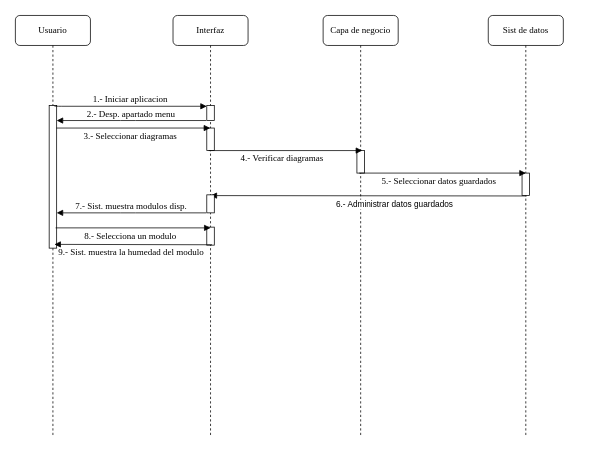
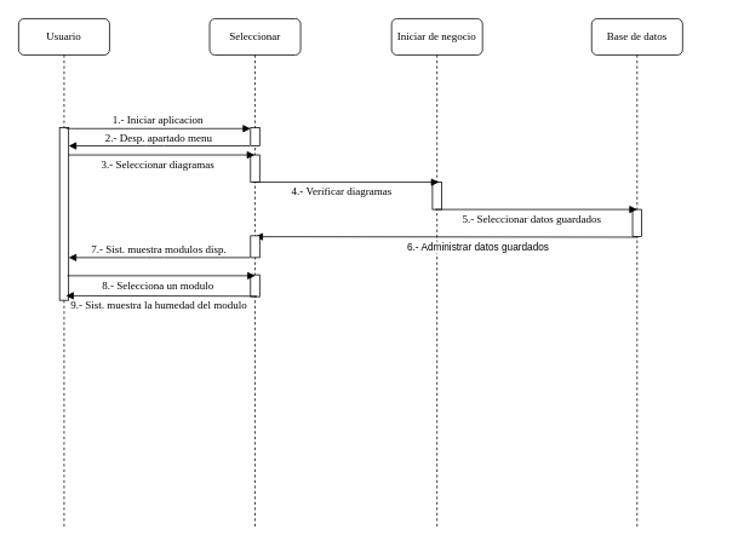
  <mxCell id="0" />
  <mxCell id="1" parent="0" />
- <mxCell id="2" value="Interfaz" style="shape=umlLifeline;perimeter=lifelinePerimeter;whiteSpace=wrap;html=1;container=1;collapsible=0;recursiveResize=0;outlineConnect=0;rounded=1;shadow=0;comic=0;labelBackgroundColor=none;strokeWidth=1;fontFamily=Verdana;fontSize=12;align=center;" vertex="1" parent="1"><mxGeometry x="230" y="20" width="100" height="560" as="geometry" /></mxCell>
- <mxCell id="3" value="Capa de negocio" style="shape=umlLifeline;perimeter=lifelinePerimeter;whiteSpace=wrap;html=1;container=1;collapsible=0;recursiveResize=0;outlineConnect=0;rounded=1;shadow=0;comic=0;labelBackgroundColor=none;strokeWidth=1;fontFamily=Verdana;fontSize=12;align=center;" vertex="1" parent="1"><mxGeometry x="430" y="20" width="100" height="560" as="geometry" /></mxCell>
- <mxCell id="4" value="Sist de datos" style="shape=umlLifeline;perimeter=lifelinePerimeter;whiteSpace=wrap;html=1;container=1;collapsible=0;recursiveResize=0;outlineConnect=0;rounded=1;shadow=0;comic=0;labelBackgroundColor=none;strokeWidth=1;fontFamily=Verdana;fontSize=12;align=center;" vertex="1" parent="1"><mxGeometry x="650" y="20" width="100" height="560" as="geometry" /></mxCell>
+ <mxCell id="2" value="Seleccionar" style="shape=umlLifeline;perimeter=lifelinePerimeter;whiteSpace=wrap;html=1;container=1;collapsible=0;recursiveResize=0;outlineConnect=0;rounded=1;shadow=0;comic=0;labelBackgroundColor=none;strokeWidth=1;fontFamily=Verdana;fontSize=12;align=center;" vertex="1" parent="1"><mxGeometry x="230" y="20" width="100" height="560" as="geometry" /></mxCell>
+ <mxCell id="3" value="Iniciar de negocio" style="shape=umlLifeline;perimeter=lifelinePerimeter;whiteSpace=wrap;html=1;container=1;collapsible=0;recursiveResize=0;outlineConnect=0;rounded=1;shadow=0;comic=0;labelBackgroundColor=none;strokeWidth=1;fontFamily=Verdana;fontSize=12;align=center;" vertex="1" parent="1"><mxGeometry x="430" y="20" width="100" height="560" as="geometry" /></mxCell>
+ <mxCell id="4" value="Base de datos" style="shape=umlLifeline;perimeter=lifelinePerimeter;whiteSpace=wrap;html=1;container=1;collapsible=0;recursiveResize=0;outlineConnect=0;rounded=1;shadow=0;comic=0;labelBackgroundColor=none;strokeWidth=1;fontFamily=Verdana;fontSize=12;align=center;" vertex="1" parent="1"><mxGeometry x="650" y="20" width="100" height="560" as="geometry" /></mxCell>
  <mxCell id="5" value="Usuario" style="shape=umlLifeline;perimeter=lifelinePerimeter;whiteSpace=wrap;html=1;container=1;collapsible=0;recursiveResize=0;outlineConnect=0;rounded=1;shadow=0;comic=0;labelBackgroundColor=none;strokeWidth=1;fontFamily=Verdana;fontSize=12;align=center;" vertex="1" parent="1"><mxGeometry x="20" y="20" width="100" height="560" as="geometry" /></mxCell>
  <mxCell id="6" value="" style="html=1;points=[];perimeter=orthogonalPerimeter;rounded=0;shadow=0;comic=0;labelBackgroundColor=none;strokeWidth=1;fontFamily=Verdana;fontSize=12;align=center;" vertex="1" parent="1"><mxGeometry x="275" y="140" width="10" height="20" as="geometry" /></mxCell>
  <mxCell id="7" value="" style="html=1;points=[];perimeter=orthogonalPerimeter;rounded=0;shadow=0;comic=0;labelBackgroundColor=none;strokeWidth=1;fontFamily=Verdana;fontSize=12;align=center;" vertex="1" parent="1"><mxGeometry x="275" y="170" width="10" height="30" as="geometry" /></mxCell>
  <mxCell id="8" value="" style="html=1;points=[];perimeter=orthogonalPerimeter;rounded=0;shadow=0;comic=0;labelBackgroundColor=none;strokeWidth=1;fontFamily=Verdana;fontSize=12;align=center;" vertex="1" parent="1"><mxGeometry x="275" y="302" width="10" height="24" as="geometry" /></mxCell>
  <mxCell id="9" value="" style="html=1;points=[];perimeter=orthogonalPerimeter;rounded=0;shadow=0;comic=0;labelBackgroundColor=none;strokeWidth=1;fontFamily=Verdana;fontSize=12;align=center;" vertex="1" parent="1"><mxGeometry x="475" y="200" width="10" height="30" as="geometry" /></mxCell>
  <mxCell id="10" value="" style="html=1;points=[];perimeter=orthogonalPerimeter;rounded=0;shadow=0;comic=0;labelBackgroundColor=none;strokeWidth=1;fontFamily=Verdana;fontSize=12;align=center;" vertex="1" parent="1"><mxGeometry x="695" y="230" width="10" height="30" as="geometry" /></mxCell>
  <mxCell id="11" value="5.- Seleccionar datos guardados" style="html=1;verticalAlign=bottom;endArrow=block;labelBackgroundColor=none;fontFamily=Verdana;fontSize=12;edgeStyle=elbowEdgeStyle;elbow=vertical;exitX=0.96;exitY=0.118;exitDx=0;exitDy=0;exitPerimeter=0;entryX=0.5;entryY=0;entryDx=0;entryDy=0;entryPerimeter=0;" edge="1" parent="1" target="10"><mxGeometry x="-0.043" y="-20" relative="1" as="geometry"><mxPoint x="478.1" y="230.01" as="sourcePoint" /><mxPoint x="683" y="230" as="targetPoint" /><mxPoint as="offset" /></mxGeometry></mxCell>
  <mxCell id="12" value="" style="html=1;verticalAlign=bottom;endArrow=block;labelBackgroundColor=none;fontFamily=Verdana;fontSize=12;edgeStyle=elbowEdgeStyle;elbow=vertical;exitX=1.057;exitY=0.321;exitDx=0;exitDy=0;exitPerimeter=0;" edge="1" parent="1"><mxGeometry x="0.047" y="20" relative="1" as="geometry"><mxPoint x="701" y="260.5" as="sourcePoint" /><mxPoint x="1" as="offset" /><mxPoint x="280" y="260" as="targetPoint" /><Array as="points"><mxPoint x="795.43" y="260" /></Array></mxGeometry></mxCell>
  <mxCell id="13" value="6.- Administrar datos guardados" style="edgeLabel;html=1;align=center;verticalAlign=middle;resizable=0;points=[];" connectable="0" vertex="1" parent="12"><mxGeometry x="-0.159" y="2" relative="1" as="geometry"><mxPoint y="9" as="offset" /></mxGeometry></mxCell>
  <mxCell id="14" value="" style="html=1;points=[];perimeter=orthogonalPerimeter;rounded=0;shadow=0;comic=0;labelBackgroundColor=none;strokeWidth=1;fontFamily=Verdana;fontSize=12;align=center;" vertex="1" parent="1"><mxGeometry x="65" y="140" width="10" height="190" as="geometry" /></mxCell>
  <mxCell id="15" value="1.- Iniciar aplicacion" style="html=1;verticalAlign=bottom;endArrow=block;entryX=0;entryY=0;labelBackgroundColor=none;fontFamily=Verdana;fontSize=12;edgeStyle=elbowEdgeStyle;elbow=vertical;exitX=0.68;exitY=-0.003;exitDx=0;exitDy=0;exitPerimeter=0;" edge="1" parent="1"><mxGeometry relative="1" as="geometry"><mxPoint x="71.8" y="140" as="sourcePoint" /><mxPoint as="offset" /><mxPoint x="275" y="141.5" as="targetPoint" /></mxGeometry></mxCell>
  <mxCell id="16" value="3.- Seleccionar diagramas" style="html=1;verticalAlign=bottom;endArrow=block;labelBackgroundColor=none;fontFamily=Verdana;fontSize=12;edgeStyle=elbowEdgeStyle;elbow=vertical;exitX=0.96;exitY=0.118;exitDx=0;exitDy=0;exitPerimeter=0;" edge="1" parent="1"><mxGeometry x="-0.043" y="-20" relative="1" as="geometry"><mxPoint x="74.6" y="170.01" as="sourcePoint" /><mxPoint x="279.5" y="170" as="targetPoint" /><mxPoint as="offset" /></mxGeometry></mxCell>
  <mxCell id="17" value="2.- Desp. apartado menu" style="html=1;verticalAlign=bottom;endArrow=block;labelBackgroundColor=none;fontFamily=Verdana;fontSize=12;edgeStyle=elbowEdgeStyle;elbow=vertical;exitX=-0.08;exitY=1;exitDx=0;exitDy=0;exitPerimeter=0;" edge="1" parent="1" source="6" target="14"><mxGeometry x="0.003" y="1" relative="1" as="geometry"><mxPoint x="284.67" y="161.09" as="sourcePoint" /><mxPoint x="100" y="160" as="targetPoint" /><mxPoint as="offset" /><Array as="points"><mxPoint x="170" y="160" /></Array></mxGeometry></mxCell>
  <mxCell id="18" value="7.- Sist. muestra modulos disp." style="html=1;verticalAlign=bottom;endArrow=block;labelBackgroundColor=none;fontFamily=Verdana;fontSize=12;edgeStyle=elbowEdgeStyle;elbow=vertical;exitX=-0.08;exitY=1;exitDx=0;exitDy=0;exitPerimeter=0;" edge="1" parent="1"><mxGeometry x="0.003" y="1" relative="1" as="geometry"><mxPoint x="274" y="283" as="sourcePoint" /><mxPoint x="75" y="283" as="targetPoint" /><mxPoint as="offset" /><Array as="points"><mxPoint x="170" y="283" /></Array></mxGeometry></mxCell>
  <mxCell id="19" value="8.- Selecciona un modulo" style="html=1;verticalAlign=bottom;endArrow=block;labelBackgroundColor=none;fontFamily=Verdana;fontSize=12;edgeStyle=elbowEdgeStyle;elbow=vertical;exitX=0.96;exitY=0.118;exitDx=0;exitDy=0;exitPerimeter=0;" edge="1" parent="1"><mxGeometry x="-0.043" y="-20" relative="1" as="geometry"><mxPoint x="73.6" y="303.01" as="sourcePoint" /><mxPoint x="280" y="303" as="targetPoint" /><mxPoint as="offset" /></mxGeometry></mxCell>
  <mxCell id="20" value="9.- Sist. muestra la humedad del modulo" style="html=1;verticalAlign=bottom;endArrow=block;labelBackgroundColor=none;fontFamily=Verdana;fontSize=12;edgeStyle=elbowEdgeStyle;elbow=vertical;exitX=1.057;exitY=0.321;exitDx=0;exitDy=0;exitPerimeter=0;entryX=0.5;entryY=0.3;entryDx=0;entryDy=0;entryPerimeter=0;" edge="1" parent="1"><mxGeometry x="0.047" y="20" relative="1" as="geometry"><mxPoint x="282" y="325.5" as="sourcePoint" /><mxPoint x="1" as="offset" /><mxPoint x="72" y="325" as="targetPoint" /><Array as="points"><mxPoint x="376.43" y="325" /></Array></mxGeometry></mxCell>
  <mxCell id="21" value="4.- Verificar diagramas" style="html=1;verticalAlign=bottom;endArrow=block;labelBackgroundColor=none;fontFamily=Verdana;fontSize=12;edgeStyle=elbowEdgeStyle;elbow=vertical;exitX=0.96;exitY=0.118;exitDx=0;exitDy=0;exitPerimeter=0;" edge="1" parent="1"><mxGeometry x="-0.043" y="-20" relative="1" as="geometry"><mxPoint x="277.5" y="200.01" as="sourcePoint" /><mxPoint x="482" y="200" as="targetPoint" /><mxPoint as="offset" /><Array as="points" /></mxGeometry></mxCell>
  <mxCell id="22" value="" style="html=1;points=[];perimeter=orthogonalPerimeter;rounded=0;shadow=0;comic=0;labelBackgroundColor=none;strokeWidth=1;fontFamily=Verdana;fontSize=12;align=center;" vertex="1" parent="1"><mxGeometry x="275" y="259" width="10" height="24" as="geometry" /></mxCell>
